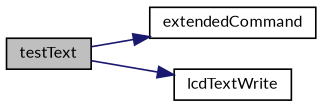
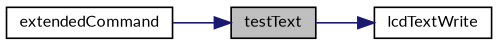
  digraph {
    fontname=Lato
    rankdir=LR
    node [color=black fillcolor=white fontname=Lato fontsize=10 shape=record style=filled]
    edge [color=midnightblue fontname=Lato fontsize=10 labelfontname=Helvetica labelfontsize=10 style=solid]
    n1 [fillcolor=grey75 fontcolor=black height=0.2 label=testText width=0.4]
    n2 [height=0.2 label=extendedCommand width=0.4]
    n3 [height=0.2 label=lcdTextWrite width=0.4]
-   n1 -> n2
+   n2 -> n1
    n1 -> n3
  }
